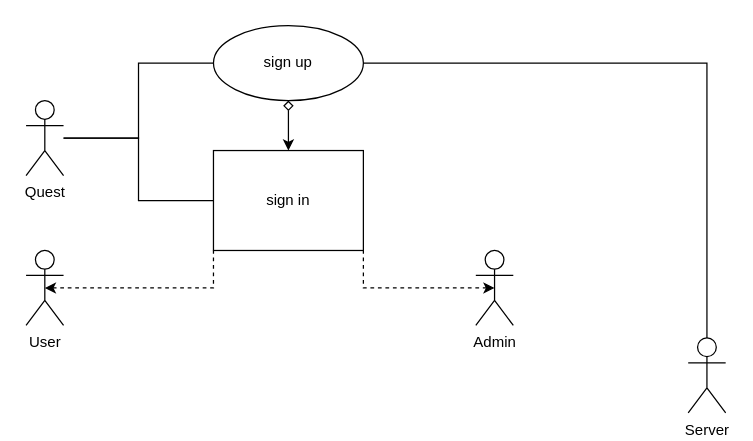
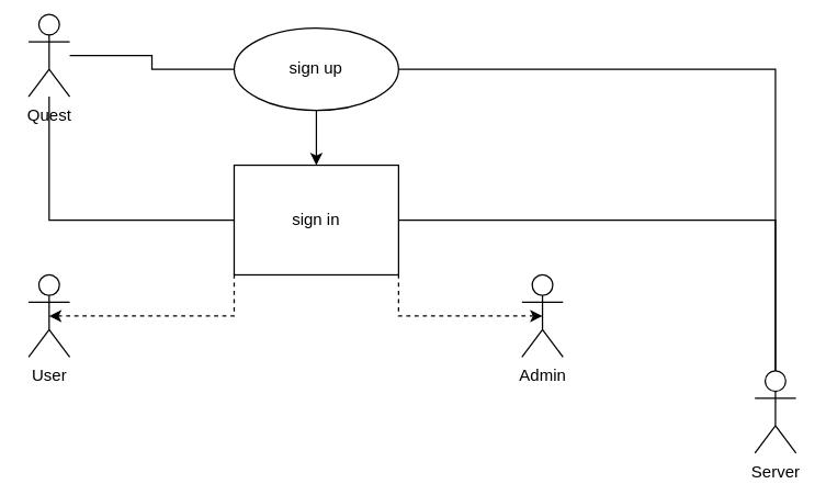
  <mxCell id="0" />
  <mxCell id="1" parent="0" />
- <mxCell id="2" value="Quest" style="shape=umlActor;verticalLabelPosition=bottom;verticalAlign=top;html=1;outlineConnect=0;" vertex="1" parent="1"><mxGeometry x="20" y="80" width="30" height="60" as="geometry" /></mxCell>
+ <mxCell id="2" value="Quest" style="shape=umlActor;verticalLabelPosition=bottom;verticalAlign=top;html=1;outlineConnect=0;" vertex="1" parent="1"><mxGeometry x="20" y="10" width="30" height="60" as="geometry" /></mxCell>
  <mxCell id="3" style="edgeStyle=orthogonalEdgeStyle;rounded=0;orthogonalLoop=1;jettySize=auto;html=1;exitX=0.5;exitY=0.5;exitDx=0;exitDy=0;exitPerimeter=0;entryX=0;entryY=1;entryDx=0;entryDy=0;startArrow=classic;startFill=1;endArrow=none;endFill=0;dashed=1;" edge="1" parent="1" source="4" target="13"><mxGeometry relative="1" as="geometry" /></mxCell>
  <mxCell id="4" value="User" style="shape=umlActor;verticalLabelPosition=bottom;verticalAlign=top;html=1;outlineConnect=0;" vertex="1" parent="1"><mxGeometry x="20" y="200" width="30" height="60" as="geometry" /></mxCell>
  <mxCell id="5" style="edgeStyle=orthogonalEdgeStyle;rounded=0;orthogonalLoop=1;jettySize=auto;html=1;exitX=0.5;exitY=0.5;exitDx=0;exitDy=0;exitPerimeter=0;entryX=1;entryY=1;entryDx=0;entryDy=0;startArrow=classic;startFill=1;endArrow=none;endFill=0;dashed=1;" edge="1" parent="1" source="6" target="13"><mxGeometry relative="1" as="geometry" /></mxCell>
  <mxCell id="6" value="Admin" style="shape=umlActor;verticalLabelPosition=bottom;verticalAlign=top;html=1;outlineConnect=0;" vertex="1" parent="1"><mxGeometry x="380" y="200" width="30" height="60" as="geometry" /></mxCell>
  <mxCell id="7" value="" style="edgeStyle=orthogonalEdgeStyle;rounded=0;orthogonalLoop=1;jettySize=auto;html=1;startArrow=none;startFill=0;endArrow=none;endFill=0;" edge="1" parent="1" source="9" target="2"><mxGeometry relative="1" as="geometry" /></mxCell>
  <mxCell id="8" value="" style="edgeStyle=orthogonalEdgeStyle;rounded=0;orthogonalLoop=1;jettySize=auto;html=1;endArrow=none;endFill=0;" edge="1" parent="1" source="9" target="14"><mxGeometry relative="1" as="geometry" /></mxCell>
  <mxCell id="9" value="sign up" style="ellipse;whiteSpace=wrap;html=1;" vertex="1" parent="1"><mxGeometry x="170" y="20" width="120" height="60" as="geometry" /></mxCell>
  <mxCell id="10" value="" style="edgeStyle=orthogonalEdgeStyle;rounded=0;orthogonalLoop=1;jettySize=auto;html=1;endArrow=none;endFill=0;" edge="1" parent="1" source="13" target="2"><mxGeometry relative="1" as="geometry" /></mxCell>
- <mxCell id="11" value="" style="edgeStyle=orthogonalEdgeStyle;rounded=0;orthogonalLoop=1;jettySize=auto;html=1;startArrow=classic;startFill=1;endArrow=diamond;endFill=0;" edge="1" parent="1" source="13" target="9"><mxGeometry relative="1" as="geometry" /></mxCell>
+ <mxCell id="11" value="" style="edgeStyle=orthogonalEdgeStyle;rounded=0;orthogonalLoop=1;jettySize=auto;html=1;startArrow=classic;startFill=1;endArrow=none;endFill=0;" edge="1" parent="1" source="13" target="9"><mxGeometry relative="1" as="geometry" /></mxCell>
+ <mxCell id="12" value="" style="edgeStyle=orthogonalEdgeStyle;rounded=0;orthogonalLoop=1;jettySize=auto;html=1;endArrow=none;endFill=0;" edge="1" parent="1" source="13" target="14"><mxGeometry relative="1" as="geometry" /></mxCell>
  <mxCell id="13" value="sign in" style="whiteSpace=wrap;html=1;rounded=0;" vertex="1" parent="1"><mxGeometry x="170" y="120" width="120" height="80" as="geometry" /></mxCell>
  <mxCell id="14" value="Server" style="shape=umlActor;verticalLabelPosition=bottom;verticalAlign=top;html=1;outlineConnect=0;" vertex="1" parent="1"><mxGeometry x="550" y="270" width="30" height="60" as="geometry" /></mxCell>
